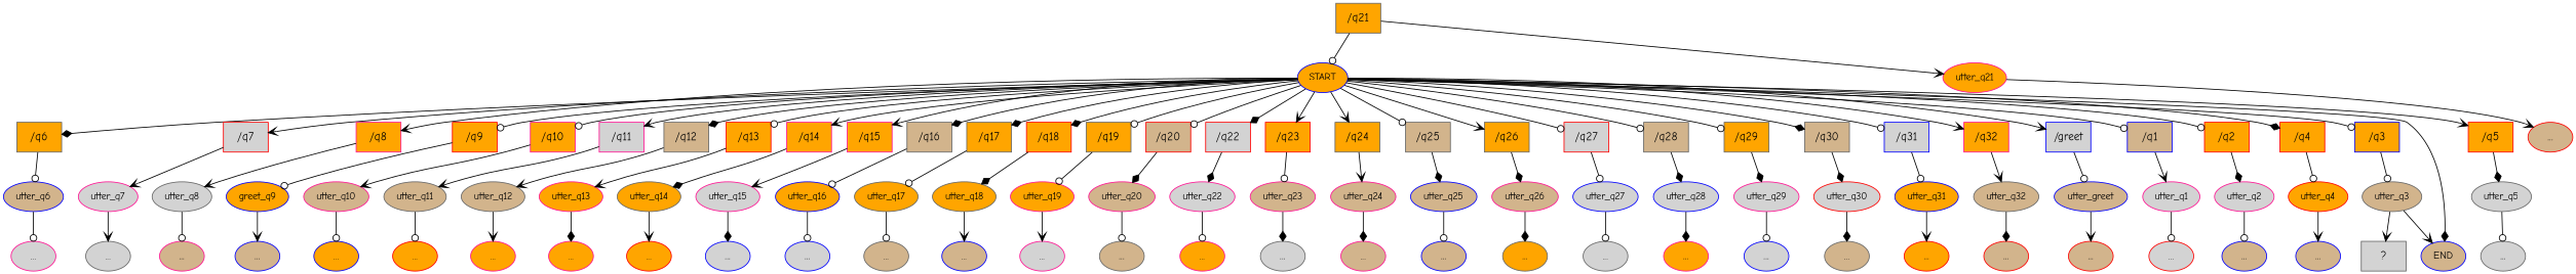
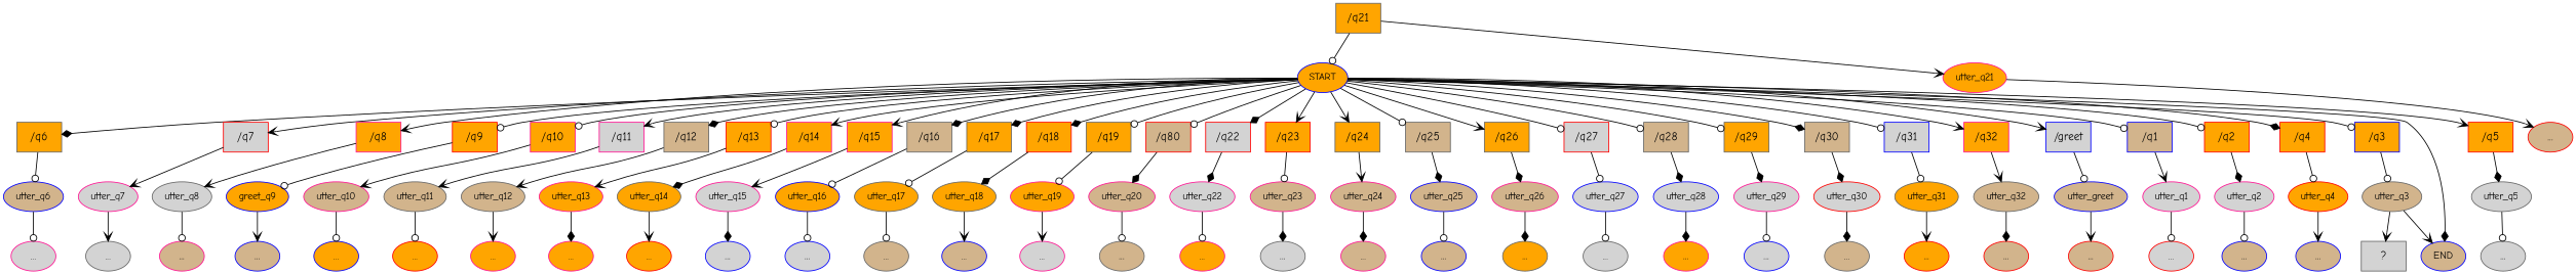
  digraph {
    fontname="Comic Neue"
    node [color=gray40 fillcolor=orange fontname="Comic Neue" style=filled]
    edge [arrowhead=odot fontname="Comic Neue"]
    n1 [color=blue fontsize=12 label=START]
    n2 [color=blue fillcolor=tan fontsize=12 label=END]
    n3 [label="/q6" shape=rect]
    n4 [color=red fillcolor=lightgrey label="/q7" shape=rect]
    n5 [color=deeppink label="/q8" shape=rect]
    n6 [color=red label="/q9" shape=rect]
    n7 [color=deeppink label="/q10" shape=rect]
    n8 [color=deeppink fillcolor=lightgrey label="/q11" shape=rect]
    n9 [fillcolor=tan label="/q12" shape=rect]
    n10 [color=red label="/q13" shape=rect]
    n11 [color=deeppink label="/q14" shape=rect]
    n12 [color=deeppink label="/q15" shape=rect]
    n13 [fillcolor=tan label="/q16" shape=rect]
    n14 [label="/q17" shape=rect]
    n15 [color=red label="/q18" shape=rect]
    n16 [label="/q19" shape=rect]
-   n17 [color=red fillcolor=tan label="/q20" shape=rect]
+   n17 [color=red fillcolor=tan label="/q80" shape=rect]
    n18 [color=red fillcolor=lightgrey label="/q22" shape=rect]
    n19 [color=red label="/q23" shape=rect]
    n20 [label="/q24" shape=rect]
    n21 [fillcolor=tan label="/q25" shape=rect]
    n22 [label="/q26" shape=rect]
    n23 [color=red fillcolor=lightgrey label="/q27" shape=rect]
    n24 [fillcolor=tan label="/q28" shape=rect]
    n25 [label="/q29" shape=rect]
    n26 [fillcolor=tan label="/q30" shape=rect]
    n27 [color=blue fillcolor=lightgrey label="/q31" shape=rect]
    n28 [color=deeppink label="/q32" shape=rect]
    n29 [color=blue fillcolor=lightgrey label="/greet" shape=rect]
    n30 [color=blue fillcolor=tan label="/q1" shape=rect]
    n31 [color=red label="/q2" shape=rect]
    n32 [color=blue label="/q3" shape=rect]
    n33 [color=red label="/q4" shape=rect]
    n34 [color=red label="/q5" shape=rect]
    n35 [color=blue fillcolor=tan fontsize=12 label=utter_q6]
    n36 [color=deeppink fillcolor=lightgrey fontsize=12 label=utter_q7]
    n37 [fillcolor=lightgrey fontsize=12 label=utter_q8]
    n38 [color=blue fontsize=12 label=greet_q9]
    n39 [color=deeppink fillcolor=tan fontsize=12 label=utter_q10]
    n40 [fillcolor=tan fontsize=12 label=utter_q11]
    n41 [fillcolor=tan fontsize=12 label=utter_q12]
    n42 [color=deeppink fontsize=12 label=utter_q13]
    n43 [fontsize=12 label=utter_q14]
    n44 [color=deeppink fillcolor=lightgrey fontsize=12 label=utter_q15]
    n45 [color=blue fontsize=12 label=utter_q16]
    n46 [fontsize=12 label=utter_q17]
    n47 [fontsize=12 label=utter_q18]
    n48 [color=deeppink fontsize=12 label=utter_q19]
    n49 [color=deeppink fillcolor=tan fontsize=12 label=utter_q20]
    n50 [label="/q21" shape=rect]
    n51 [color=deeppink fontsize=12 label=utter_q21]
    n52 [color=deeppink fillcolor=lightgrey fontsize=12 label=utter_q22]
    n53 [color=deeppink fillcolor=tan fontsize=12 label=utter_q23]
    n54 [color=deeppink fillcolor=tan fontsize=12 label=utter_q24]
    n55 [color=blue fillcolor=tan fontsize=12 label=utter_q25]
    n56 [color=deeppink fillcolor=tan fontsize=12 label=utter_q26]
    n57 [color=blue fillcolor=lightgrey fontsize=12 label=utter_q27]
    n58 [color=blue fillcolor=lightgrey fontsize=12 label=utter_q28]
    n59 [color=deeppink fillcolor=lightgrey fontsize=12 label=utter_q29]
    n60 [color=red fillcolor=lightgrey fontsize=12 label=utter_q30]
-   n61 [color=blue fontsize=12 label=utter_q31]
+   n61 [fontsize=12 label=utter_q31]
    n62 [fillcolor=tan fontsize=12 label=utter_q32]
    n63 [color=blue fillcolor=tan fontsize=12 label=utter_greet]
    n64 [color=deeppink fillcolor=lightgrey fontsize=12 label=utter_q1]
    n65 [color=deeppink fillcolor=lightgrey fontsize=12 label=utter_q2]
    n66 [fillcolor=tan fontsize=12 label=utter_q3]
    n67 [color=red fontsize=12 label=utter_q4]
    n68 [fillcolor=lightgrey fontsize=12 label=utter_q5]
    n69 [color=deeppink fillcolor=lightgrey label="..."]
    n70 [fillcolor=lightgrey label="..."]
    n71 [color=deeppink fillcolor=tan label="..."]
    n72 [color=blue fillcolor=tan label="..."]
    n73 [color=blue label="..."]
    n74 [color=red label="..."]
    n75 [color=deeppink label="..."]
    n76 [color=deeppink label="..."]
    n77 [color=red label="..."]
    n78 [color=blue fillcolor=lightgrey label="..."]
    n79 [color=blue fillcolor=lightgrey label="..."]
    n80 [fillcolor=tan label="..."]
    n81 [color=blue fillcolor=tan label="..."]
    n82 [color=deeppink fillcolor=lightgrey label="..."]
    n83 [fillcolor=tan label="..."]
    n84 [color=red fillcolor=tan label="..."]
    n85 [color=deeppink label="..."]
    n86 [fillcolor=lightgrey label="..."]
    n87 [color=deeppink fillcolor=tan label="..."]
    n88 [color=blue fillcolor=tan label="..."]
    n89 [label="..."]
    n90 [fillcolor=lightgrey label="..."]
    n91 [color=deeppink label="..."]
    n92 [color=blue fillcolor=lightgrey label="..."]
    n93 [fillcolor=tan label="..."]
    n94 [color=red label="..."]
    n95 [color=red fillcolor=tan label="..."]
    n96 [color=red fillcolor=tan label="..."]
    n97 [color=red fillcolor=lightgrey label="..."]
    n98 [color=blue fillcolor=tan label="..."]
    n99 [fillcolor=lightgrey label="  ?  " shape=rect]
    n100 [color=blue fillcolor=tan label="..."]
    n101 [fillcolor=lightgrey label="..."]
    n1 -> n2 [arrowhead=diamond]
    n1 -> n3 [arrowhead=diamond]
    n1 -> n4 [arrowhead=vee]
    n1 -> n5 [arrowhead=vee]
    n1 -> n6
    n1 -> n7
    n1 -> n8 [arrowhead=vee]
    n1 -> n9 [arrowhead=diamond]
    n1 -> n10
    n1 -> n11 [arrowhead=vee]
    n1 -> n12 [arrowhead=vee]
    n1 -> n13 [arrowhead=diamond]
    n1 -> n14 [arrowhead=diamond]
    n1 -> n15 [arrowhead=diamond]
    n1 -> n16
    n1 -> n17
    n1 -> n18 [arrowhead=diamond]
    n1 -> n19 [arrowhead=vee]
    n1 -> n20 [arrowhead=vee]
    n1 -> n21
    n1 -> n22 [arrowhead=vee]
    n1 -> n23
    n1 -> n24
    n1 -> n25
    n1 -> n26 [arrowhead=diamond]
    n1 -> n27
    n1 -> n28 [arrowhead=vee]
    n1 -> n29 [arrowhead=vee]
    n1 -> n30
    n1 -> n31
    n1 -> n32
    n1 -> n33 [arrowhead=diamond]
    n1 -> n34 [arrowhead=vee]
    n3 -> n35
    n4 -> n36 [arrowhead=vee]
    n5 -> n37 [arrowhead=vee]
    n6 -> n38
    n7 -> n39 [arrowhead=vee]
    n8 -> n40 [arrowhead=vee]
    n9 -> n41 [arrowhead=vee]
    n10 -> n42 [arrowhead=vee]
    n11 -> n43 [arrowhead=diamond]
    n12 -> n44 [arrowhead=vee]
    n13 -> n45
    n14 -> n46
    n15 -> n47 [arrowhead=diamond]
    n16 -> n48
    n17 -> n49 [arrowhead=diamond]
    n18 -> n52 [arrowhead=diamond]
    n19 -> n53
    n20 -> n54 [arrowhead=vee]
    n21 -> n55 [arrowhead=diamond]
    n22 -> n56 [arrowhead=diamond]
    n23 -> n57
    n24 -> n58 [arrowhead=diamond]
    n25 -> n59 [arrowhead=diamond]
    n26 -> n60 [arrowhead=diamond]
    n27 -> n61
    n28 -> n62 [arrowhead=vee]
    n29 -> n63
    n30 -> n64 [arrowhead=vee]
    n31 -> n65 [arrowhead=diamond]
    n32 -> n66
    n33 -> n67
    n34 -> n68 [arrowhead=diamond]
    n35 -> n69
    n36 -> n70 [arrowhead=vee]
    n37 -> n71
    n38 -> n72 [arrowhead=vee]
    n39 -> n73
    n40 -> n74
    n41 -> n75 [arrowhead=vee]
    n42 -> n76 [arrowhead=diamond]
    n43 -> n77 [arrowhead=vee]
    n44 -> n78 [arrowhead=diamond]
    n45 -> n79
    n46 -> n80
    n47 -> n81 [arrowhead=vee]
    n48 -> n82 [arrowhead=vee]
    n49 -> n83
    n50 -> n1
    n50 -> n51 [arrowhead=vee]
    n51 -> n84 [arrowhead=vee]
    n52 -> n85
    n53 -> n86 [arrowhead=diamond]
    n54 -> n87 [arrowhead=diamond]
    n55 -> n88
    n56 -> n89 [arrowhead=diamond]
    n57 -> n90
    n58 -> n91 [arrowhead=diamond]
    n59 -> n92
    n60 -> n93 [arrowhead=diamond]
    n61 -> n94 [arrowhead=vee]
    n62 -> n95 [arrowhead=diamond]
    n63 -> n96 [arrowhead=vee]
    n64 -> n97
    n65 -> n98
    n66 -> n2 [arrowhead=vee]
    n66 -> n99 [arrowhead=vee]
    n67 -> n100 [arrowhead=vee]
    n68 -> n101
  }
